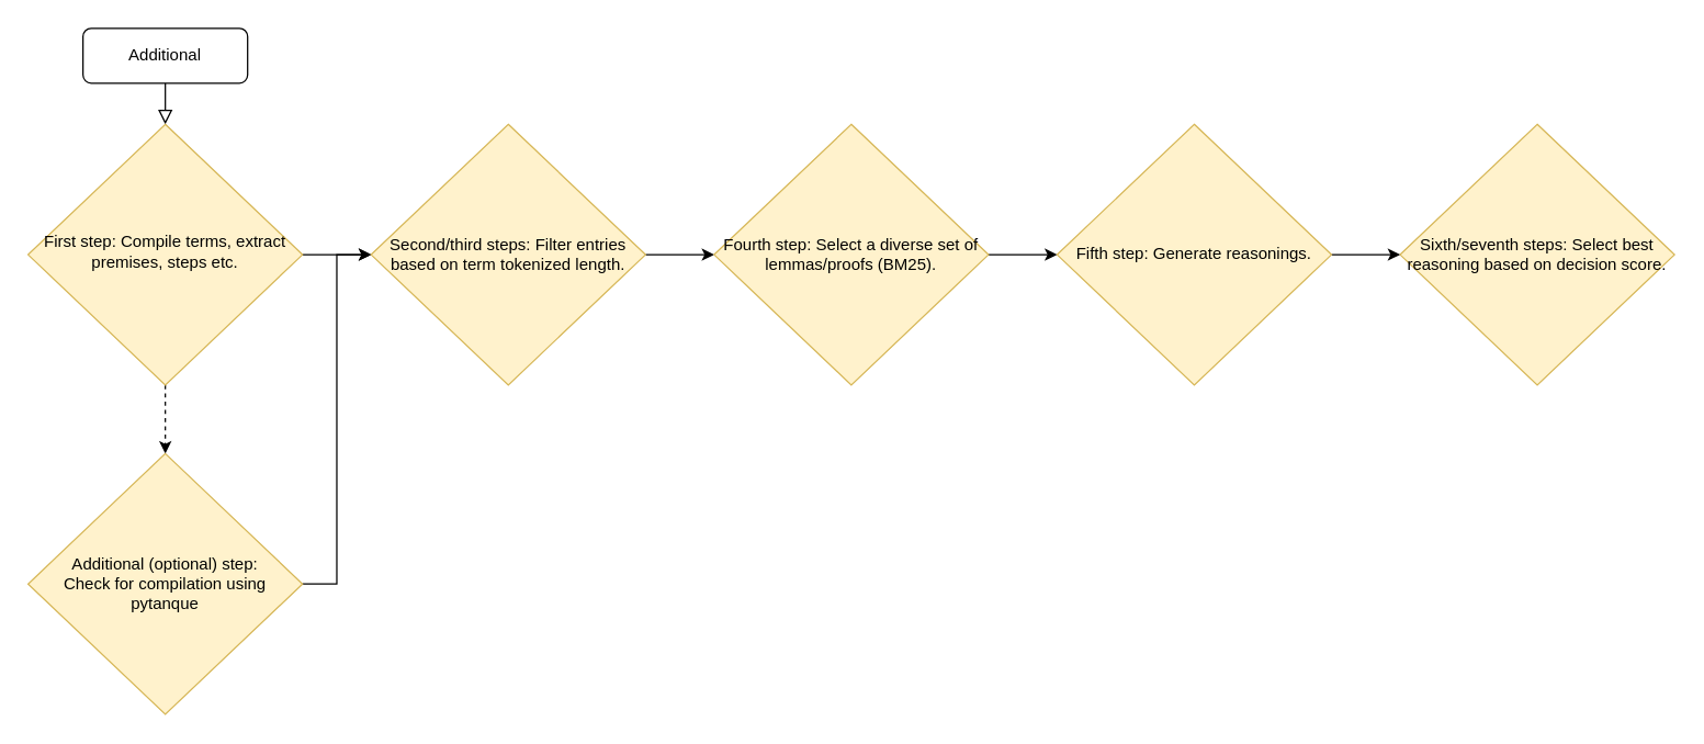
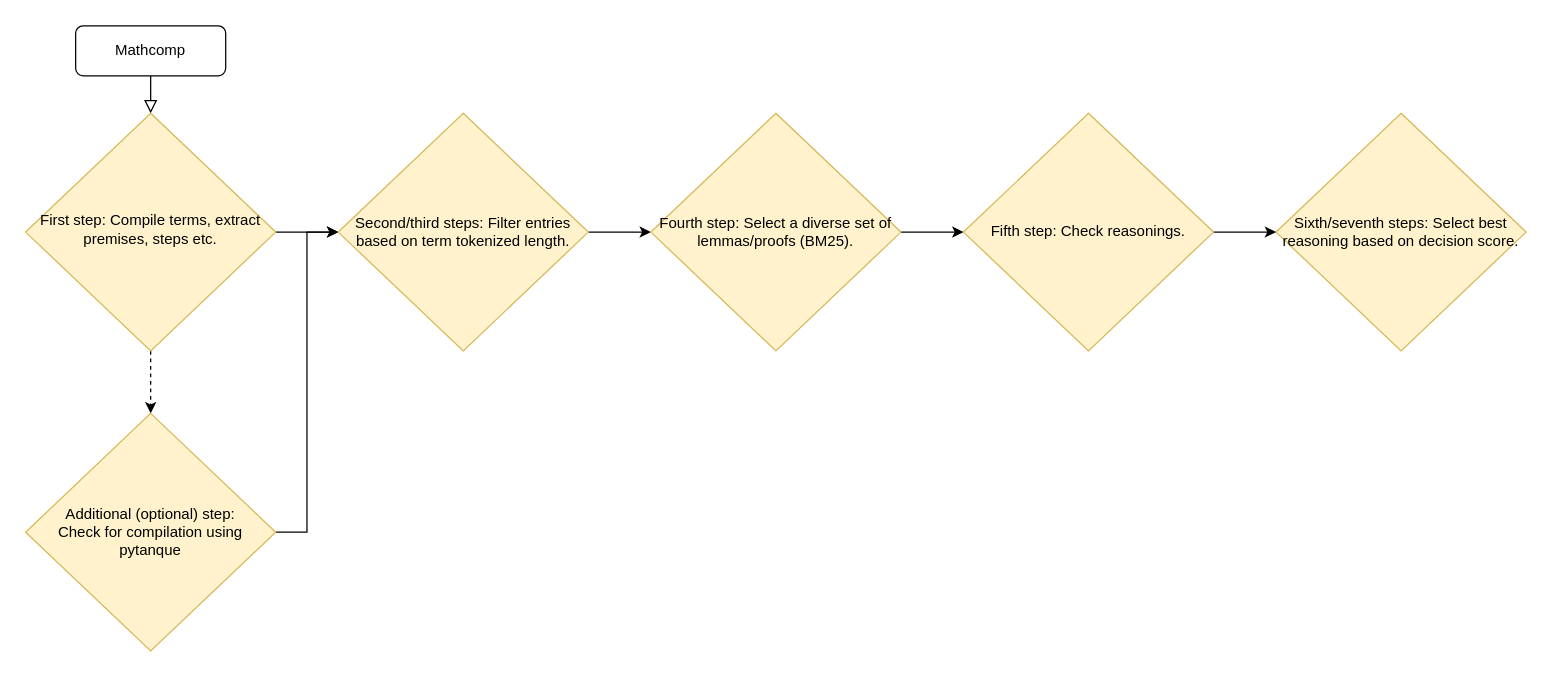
  <mxCell id="0" />
  <mxCell id="1" parent="0" />
  <mxCell id="2" value="" style="rounded=0;html=1;jettySize=auto;orthogonalLoop=1;fontSize=11;endArrow=block;endFill=0;endSize=8;strokeWidth=1;shadow=0;labelBackgroundColor=none;edgeStyle=orthogonalEdgeStyle;" parent="1" source="3" target="6" edge="1"><mxGeometry relative="1" as="geometry" /></mxCell>
- <mxCell id="3" value="Additional" style="rounded=1;whiteSpace=wrap;html=1;fontSize=12;glass=0;strokeWidth=1;shadow=0;" parent="1" vertex="1"><mxGeometry x="60" y="20" width="120" height="40" as="geometry" /></mxCell>
+ <mxCell id="3" value="Mathcomp" style="rounded=1;whiteSpace=wrap;html=1;fontSize=12;glass=0;strokeWidth=1;shadow=0;" parent="1" vertex="1"><mxGeometry x="60" y="20" width="120" height="40" as="geometry" /></mxCell>
  <mxCell id="4" style="edgeStyle=orthogonalEdgeStyle;rounded=0;orthogonalLoop=1;jettySize=auto;html=1;strokeColor=default;dashed=1;" edge="1" parent="1" source="6" target="8"><mxGeometry relative="1" as="geometry" /></mxCell>
  <mxCell id="5" style="edgeStyle=orthogonalEdgeStyle;rounded=0;orthogonalLoop=1;jettySize=auto;html=1;" edge="1" parent="1" source="6" target="10"><mxGeometry relative="1" as="geometry" /></mxCell>
  <mxCell id="6" value="First step: Compile terms, extract premises, steps etc." style="rhombus;whiteSpace=wrap;html=1;shadow=0;fontFamily=Helvetica;fontSize=12;align=center;strokeWidth=1;spacing=6;spacingTop=-4;fillColor=#fff2cc;strokeColor=#d6b656;" parent="1" vertex="1"><mxGeometry x="20" y="90" width="200" height="190" as="geometry" /></mxCell>
  <mxCell id="7" style="edgeStyle=orthogonalEdgeStyle;rounded=0;orthogonalLoop=1;jettySize=auto;html=1;entryX=0;entryY=0.5;entryDx=0;entryDy=0;" edge="1" parent="1" source="8" target="10"><mxGeometry relative="1" as="geometry" /></mxCell>
  <mxCell id="8" value="&lt;div&gt;Additional (optional) step:&lt;/div&gt;&lt;div&gt;Check for compilation using pytanque&lt;/div&gt;" style="rhombus;whiteSpace=wrap;html=1;fillColor=#fff2cc;strokeColor=#d6b656;" vertex="1" parent="1"><mxGeometry x="20" y="330" width="200" height="190" as="geometry" /></mxCell>
  <mxCell id="9" style="edgeStyle=orthogonalEdgeStyle;rounded=0;orthogonalLoop=1;jettySize=auto;html=1;entryX=0;entryY=0.5;entryDx=0;entryDy=0;" edge="1" parent="1" source="10" target="12"><mxGeometry relative="1" as="geometry" /></mxCell>
  <mxCell id="10" value="Second/third steps: Filter entries based on term tokenized length." style="rhombus;whiteSpace=wrap;html=1;fillColor=#fff2cc;strokeColor=#d6b656;" vertex="1" parent="1"><mxGeometry x="270" y="90" width="200" height="190" as="geometry" /></mxCell>
  <mxCell id="11" style="edgeStyle=orthogonalEdgeStyle;rounded=0;orthogonalLoop=1;jettySize=auto;html=1;entryX=0;entryY=0.5;entryDx=0;entryDy=0;" edge="1" parent="1" source="12" target="15"><mxGeometry relative="1" as="geometry" /></mxCell>
  <mxCell id="12" value="Fourth step: Select a diverse set of lemmas/proofs (BM25)." style="rhombus;whiteSpace=wrap;html=1;fillColor=#fff2cc;strokeColor=#d6b656;" vertex="1" parent="1"><mxGeometry x="520" y="90" width="200" height="190" as="geometry" /></mxCell>
  <mxCell id="13" value="Sixth/seventh steps: Select best reasoning based on decision score." style="rhombus;whiteSpace=wrap;html=1;fillColor=#fff2cc;strokeColor=#d6b656;" vertex="1" parent="1"><mxGeometry x="1020" y="90" width="200" height="190" as="geometry" /></mxCell>
  <mxCell id="14" style="edgeStyle=orthogonalEdgeStyle;rounded=0;orthogonalLoop=1;jettySize=auto;html=1;entryX=0;entryY=0.5;entryDx=0;entryDy=0;" edge="1" parent="1" source="15" target="13"><mxGeometry relative="1" as="geometry" /></mxCell>
- <mxCell id="15" value="Fifth step: Generate reasonings." style="rhombus;whiteSpace=wrap;html=1;fillColor=#fff2cc;strokeColor=#d6b656;" vertex="1" parent="1"><mxGeometry x="770" y="90" width="200" height="190" as="geometry" /></mxCell>
+ <mxCell id="15" value="Fifth step: Check reasonings." style="rhombus;whiteSpace=wrap;html=1;fillColor=#fff2cc;strokeColor=#d6b656;" vertex="1" parent="1"><mxGeometry x="770" y="90" width="200" height="190" as="geometry" /></mxCell>
